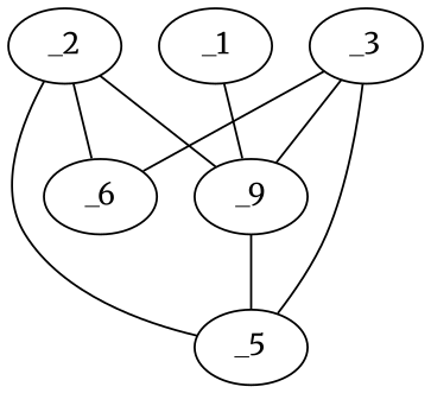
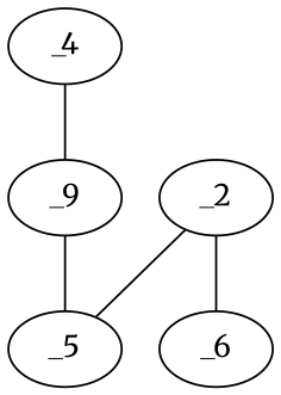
  graph {
    fontname=Merriweather
    node [fontname=Merriweather x=76]
    edge [fontname=Merriweather valence=2]
-   _1 [y=49]
+   _1 [y=49 label=_4]
    n2 [label=_9 x=88 y=52]
    _2 [y=81]
    _5 [x=102 y=67]
    _6 [x=124 y=79]
-   _3 [x=87 y=41]
    _1 -- n2
    n2 -- _5
-   _2 -- n2
    _2 -- _5
    _2 -- _6 [valence=1]
-   _3 -- n2
-   _3 -- _5
-   _3 -- _6 [valence=1]
  }
